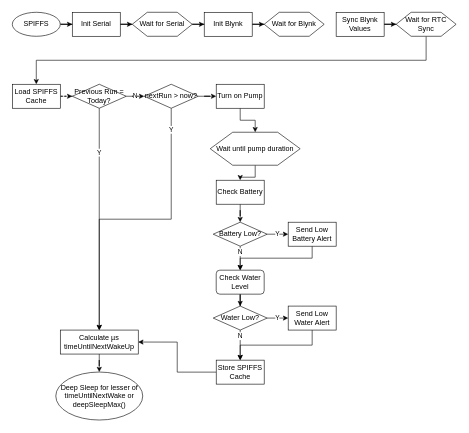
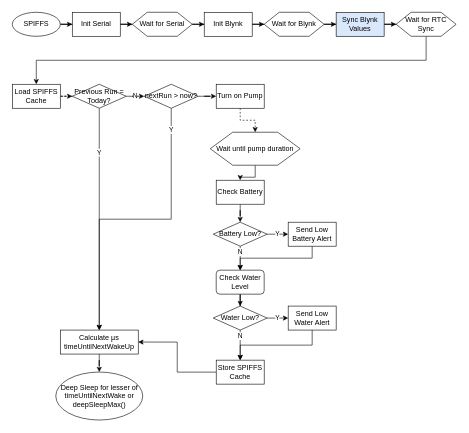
  <mxCell id="0" />
  <mxCell id="1" parent="0" />
  <mxCell id="2" value="" style="edgeStyle=orthogonalEdgeStyle;rounded=0;orthogonalLoop=1;jettySize=auto;html=1;" edge="1" parent="1" source="3" target="9"><mxGeometry relative="1" as="geometry" /></mxCell>
  <mxCell id="3" value="Init Serial" style="rounded=0;whiteSpace=wrap;html=1;" vertex="1" parent="1"><mxGeometry x="120" y="20" width="80" height="40" as="geometry" /></mxCell>
  <mxCell id="4" value="" style="edgeStyle=orthogonalEdgeStyle;rounded=0;orthogonalLoop=1;jettySize=auto;html=1;" edge="1" parent="1" source="5" target="3"><mxGeometry relative="1" as="geometry" /></mxCell>
  <mxCell id="5" value="SPIFFS" style="ellipse;whiteSpace=wrap;html=1;" vertex="1" parent="1"><mxGeometry x="20" y="20" width="80" height="40" as="geometry" /></mxCell>
  <mxCell id="6" value="" style="edgeStyle=orthogonalEdgeStyle;rounded=0;orthogonalLoop=1;jettySize=auto;html=1;" edge="1" parent="1" source="7" target="11"><mxGeometry relative="1" as="geometry" /></mxCell>
  <mxCell id="7" value="Init Blynk" style="rounded=0;whiteSpace=wrap;html=1;" vertex="1" parent="1"><mxGeometry x="340" y="20" width="80" height="40" as="geometry" /></mxCell>
  <mxCell id="8" value="" style="edgeStyle=orthogonalEdgeStyle;rounded=0;orthogonalLoop=1;jettySize=auto;html=1;" edge="1" parent="1" source="9" target="7"><mxGeometry relative="1" as="geometry" /></mxCell>
  <mxCell id="9" value="Wait for Serial" style="shape=hexagon;perimeter=hexagonPerimeter2;whiteSpace=wrap;html=1;" vertex="1" parent="1"><mxGeometry x="220" y="20" width="100" height="40" as="geometry" /></mxCell>
+ <mxCell id="10" value="" style="edgeStyle=orthogonalEdgeStyle;rounded=0;orthogonalLoop=1;jettySize=auto;html=1;" edge="1" parent="1" source="11" target="17"><mxGeometry relative="1" as="geometry" /></mxCell>
  <mxCell id="11" value="Wait for Blynk" style="shape=hexagon;perimeter=hexagonPerimeter2;whiteSpace=wrap;html=1;" vertex="1" parent="1"><mxGeometry x="440" y="20" width="100" height="40" as="geometry" /></mxCell>
  <mxCell id="12" style="edgeStyle=orthogonalEdgeStyle;rounded=0;orthogonalLoop=1;jettySize=auto;html=1;exitX=0.5;exitY=1;exitDx=0;exitDy=0;" edge="1" parent="1" source="13" target="15"><mxGeometry relative="1" as="geometry" /></mxCell>
  <mxCell id="13" value="Wait for RTC Sync" style="shape=hexagon;perimeter=hexagonPerimeter2;whiteSpace=wrap;html=1;" vertex="1" parent="1"><mxGeometry x="660" y="20" width="100" height="40" as="geometry" /></mxCell>
  <mxCell id="14" value="" style="edgeStyle=orthogonalEdgeStyle;rounded=0;orthogonalLoop=1;jettySize=auto;html=1;dashed=1;" edge="1" parent="1" source="15" target="20"><mxGeometry relative="1" as="geometry" /></mxCell>
  <mxCell id="15" value="Load SPIFFS Cache" style="rounded=0;whiteSpace=wrap;html=1;" vertex="1" parent="1"><mxGeometry x="20" y="140" width="80" height="40" as="geometry" /></mxCell>
  <mxCell id="16" value="" style="edgeStyle=orthogonalEdgeStyle;rounded=0;orthogonalLoop=1;jettySize=auto;html=1;" edge="1" parent="1" source="17" target="13"><mxGeometry relative="1" as="geometry" /></mxCell>
- <mxCell id="17" value="Sync Blynk Values" style="rounded=0;whiteSpace=wrap;html=1;" vertex="1" parent="1"><mxGeometry x="560" y="20" width="80" height="40" as="geometry" /></mxCell>
+ <mxCell id="17" value="Sync Blynk Values" style="rounded=0;whiteSpace=wrap;html=1;fillColor=#dae8fc;" vertex="1" parent="1"><mxGeometry x="560" y="20" width="80" height="40" as="geometry" /></mxCell>
  <mxCell id="18" value="Y" style="edgeStyle=orthogonalEdgeStyle;rounded=0;orthogonalLoop=1;jettySize=auto;html=1;" edge="1" parent="1" source="20" target="22"><mxGeometry x="-0.6" relative="1" as="geometry"><mxPoint as="offset" /></mxGeometry></mxCell>
  <mxCell id="19" value="N" style="edgeStyle=orthogonalEdgeStyle;rounded=0;orthogonalLoop=1;jettySize=auto;html=1;" edge="1" parent="1" source="20" target="26"><mxGeometry relative="1" as="geometry" /></mxCell>
  <mxCell id="20" value="Previous Run = Today?" style="rhombus;whiteSpace=wrap;html=1;" vertex="1" parent="1"><mxGeometry x="120" y="140" width="90" height="40" as="geometry" /></mxCell>
  <mxCell id="21" value="" style="edgeStyle=orthogonalEdgeStyle;rounded=0;orthogonalLoop=1;jettySize=auto;html=1;" edge="1" parent="1" source="22" target="23"><mxGeometry relative="1" as="geometry" /></mxCell>
  <mxCell id="22" value="Calculate µs timeUntilNextWakeUp" style="rounded=0;whiteSpace=wrap;html=1;" vertex="1" parent="1"><mxGeometry x="100" y="549.86" width="130" height="40" as="geometry" /></mxCell>
  <mxCell id="23" value="Deep Sleep for lesser of timeUntilNextWake or deepSleepMax()" style="ellipse;whiteSpace=wrap;html=1;" vertex="1" parent="1"><mxGeometry x="92.5" y="619.86" width="145" height="80" as="geometry" /></mxCell>
  <mxCell id="24" value="Y" style="edgeStyle=orthogonalEdgeStyle;rounded=0;orthogonalLoop=1;jettySize=auto;html=1;exitX=0.5;exitY=1;exitDx=0;exitDy=0;" edge="1" parent="1" source="26" target="22"><mxGeometry x="-0.852" relative="1" as="geometry"><mxPoint as="offset" /></mxGeometry></mxCell>
  <mxCell id="25" value="" style="edgeStyle=orthogonalEdgeStyle;rounded=0;orthogonalLoop=1;jettySize=auto;html=1;" edge="1" parent="1" source="26" target="28"><mxGeometry relative="1" as="geometry" /></mxCell>
  <mxCell id="26" value="nextRun &amp;gt; now?" style="rhombus;whiteSpace=wrap;html=1;" vertex="1" parent="1"><mxGeometry x="240" y="140" width="90" height="40" as="geometry" /></mxCell>
- <mxCell id="27" value="" style="edgeStyle=orthogonalEdgeStyle;rounded=0;orthogonalLoop=1;jettySize=auto;html=1;" edge="1" parent="1" source="28" target="30"><mxGeometry relative="1" as="geometry" /></mxCell>
+ <mxCell id="27" value="" style="edgeStyle=orthogonalEdgeStyle;rounded=0;orthogonalLoop=1;jettySize=auto;html=1;dashed=1;" edge="1" parent="1" source="28" target="30"><mxGeometry relative="1" as="geometry" /></mxCell>
  <mxCell id="28" value="Turn on Pump" style="rounded=0;whiteSpace=wrap;html=1;" vertex="1" parent="1"><mxGeometry x="360" y="140" width="80" height="40" as="geometry" /></mxCell>
  <mxCell id="29" value="" style="edgeStyle=orthogonalEdgeStyle;rounded=0;orthogonalLoop=1;jettySize=auto;html=1;" edge="1" parent="1" source="30" target="32"><mxGeometry relative="1" as="geometry" /></mxCell>
  <mxCell id="30" value="Wait until pump duration" style="shape=hexagon;perimeter=hexagonPerimeter2;whiteSpace=wrap;html=1;" vertex="1" parent="1"><mxGeometry x="350" y="220" width="150" height="55" as="geometry" /></mxCell>
  <mxCell id="31" value="" style="edgeStyle=orthogonalEdgeStyle;rounded=0;orthogonalLoop=1;jettySize=auto;html=1;" edge="1" parent="1" source="32" target="37"><mxGeometry relative="1" as="geometry"><mxPoint x="400" y="420" as="targetPoint" /></mxGeometry></mxCell>
  <mxCell id="32" value="Check Battery" style="rounded=0;whiteSpace=wrap;html=1;" vertex="1" parent="1"><mxGeometry x="360" y="300" width="80" height="40" as="geometry" /></mxCell>
  <mxCell id="33" value="" style="edgeStyle=orthogonalEdgeStyle;rounded=0;orthogonalLoop=1;jettySize=auto;html=1;" edge="1" parent="1" source="34" target="42"><mxGeometry relative="1" as="geometry" /></mxCell>
  <mxCell id="34" value="Check Water Level" style="whiteSpace=wrap;html=1;rounded=1;" vertex="1" parent="1"><mxGeometry x="360" y="450" width="80" height="40" as="geometry" /></mxCell>
  <mxCell id="35" value="N" style="edgeStyle=orthogonalEdgeStyle;rounded=0;orthogonalLoop=1;jettySize=auto;html=1;" edge="1" parent="1" source="37" target="34"><mxGeometry x="-0.005" y="-10" relative="1" as="geometry"><mxPoint x="10" y="-10" as="offset" /></mxGeometry></mxCell>
  <mxCell id="36" value="Y" style="edgeStyle=orthogonalEdgeStyle;rounded=0;orthogonalLoop=1;jettySize=auto;html=1;" edge="1" parent="1" source="37" target="39"><mxGeometry relative="1" as="geometry" /></mxCell>
  <mxCell id="37" value="Battery Low?" style="rhombus;whiteSpace=wrap;html=1;" vertex="1" parent="1"><mxGeometry x="355" y="370" width="90" height="40" as="geometry" /></mxCell>
  <mxCell id="38" style="edgeStyle=orthogonalEdgeStyle;rounded=0;orthogonalLoop=1;jettySize=auto;html=1;exitX=0.5;exitY=1;exitDx=0;exitDy=0;" edge="1" parent="1" source="39" target="34"><mxGeometry relative="1" as="geometry" /></mxCell>
  <mxCell id="39" value="Send Low Battery Alert" style="rounded=0;whiteSpace=wrap;html=1;" vertex="1" parent="1"><mxGeometry x="480" y="370" width="80" height="40" as="geometry" /></mxCell>
  <mxCell id="40" value="Y" style="edgeStyle=orthogonalEdgeStyle;rounded=0;orthogonalLoop=1;jettySize=auto;html=1;" edge="1" parent="1" source="42" target="44"><mxGeometry relative="1" as="geometry" /></mxCell>
  <mxCell id="41" value="N" style="edgeStyle=orthogonalEdgeStyle;rounded=0;orthogonalLoop=1;jettySize=auto;html=1;" edge="1" parent="1" source="42" target="46"><mxGeometry x="-0.008" y="-15" relative="1" as="geometry"><mxPoint x="400" y="629.86" as="targetPoint" /><mxPoint x="15" y="-15" as="offset" /></mxGeometry></mxCell>
  <mxCell id="42" value="Water Low?" style="rhombus;whiteSpace=wrap;html=1;" vertex="1" parent="1"><mxGeometry x="355" y="509.86" width="90" height="40" as="geometry" /></mxCell>
  <mxCell id="43" style="edgeStyle=orthogonalEdgeStyle;rounded=0;orthogonalLoop=1;jettySize=auto;html=1;exitX=0.5;exitY=1;exitDx=0;exitDy=0;" edge="1" parent="1" source="44" target="46"><mxGeometry relative="1" as="geometry" /></mxCell>
  <mxCell id="44" value="Send Low Water Alert" style="rounded=0;whiteSpace=wrap;html=1;" vertex="1" parent="1"><mxGeometry x="480" y="509.86" width="80" height="40" as="geometry" /></mxCell>
  <mxCell id="45" style="edgeStyle=orthogonalEdgeStyle;rounded=0;orthogonalLoop=1;jettySize=auto;html=1;exitX=0;exitY=0.5;exitDx=0;exitDy=0;entryX=1;entryY=0.5;entryDx=0;entryDy=0;" edge="1" parent="1" source="46" target="22"><mxGeometry relative="1" as="geometry" /></mxCell>
  <mxCell id="46" value="Store SPIFFS Cache" style="rounded=0;whiteSpace=wrap;html=1;" vertex="1" parent="1"><mxGeometry x="360" y="600" width="80" height="40" as="geometry" /></mxCell>
